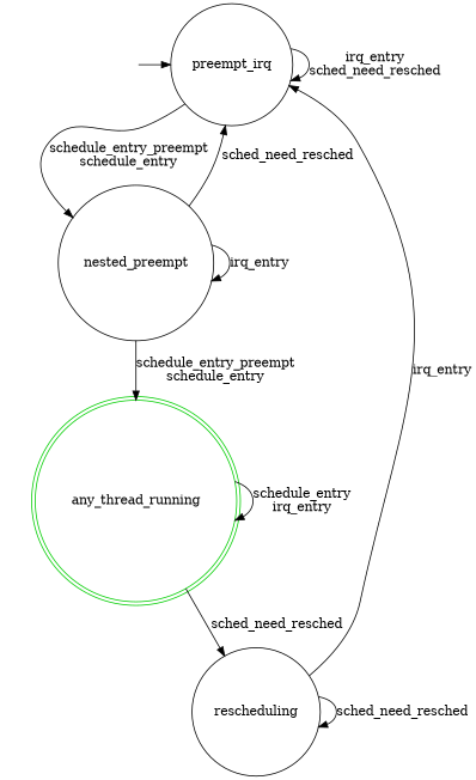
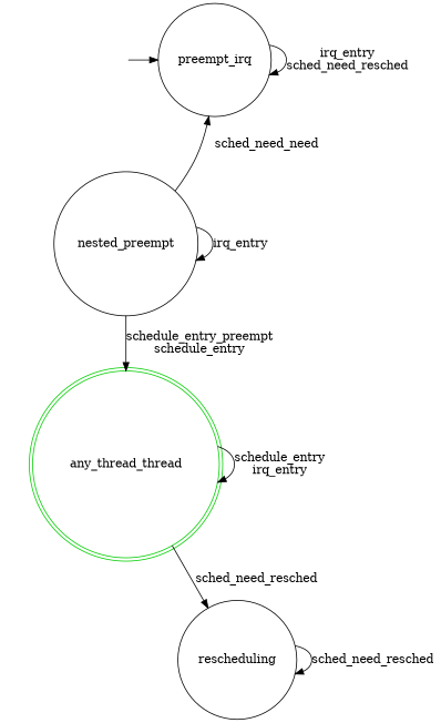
  digraph {
    node [shape=circle]
-   n1 [color=green3 label=any_thread_running shape=doublecircle]
+   n1 [color=green3 label=any_thread_thread shape=doublecircle]
    n2 [label=nested_preempt]
    __init_preempt_irq [shape=plaintext style=invis]
    n4 [label=preempt_irq]
    n5 [label=rescheduling]
    subgraph sub_1 {
      n1
    }
    subgraph sub_2 {
      n1
    }
    subgraph sub_3 {
      n2
    }
    subgraph sub_4 {
      __init_preempt_irq
    }
    subgraph sub_5 {
      n4
    }
    subgraph sub_6 {
      n5
    }
    subgraph sub_7 {
      rank=min
      __init_preempt_irq
      n4
    }
    n1 -> n1 [label="schedule_entry\nirq_entry"]
    n1 -> n5 [label=sched_need_resched]
    n2 -> n1 [label="schedule_entry_preempt\nschedule_entry"]
    n2 -> n2 [label=irq_entry]
-   n2 -> n4 [label=sched_need_resched]
+   n2 -> n4 [label=sched_need_need]
    __init_preempt_irq -> n4
-   n4 -> n2 [label="schedule_entry_preempt\nschedule_entry"]
    n4 -> n4 [label="irq_entry\nsched_need_resched"]
-   n5 -> n4 [label=irq_entry]
    n5 -> n5 [label=sched_need_resched]
  }
